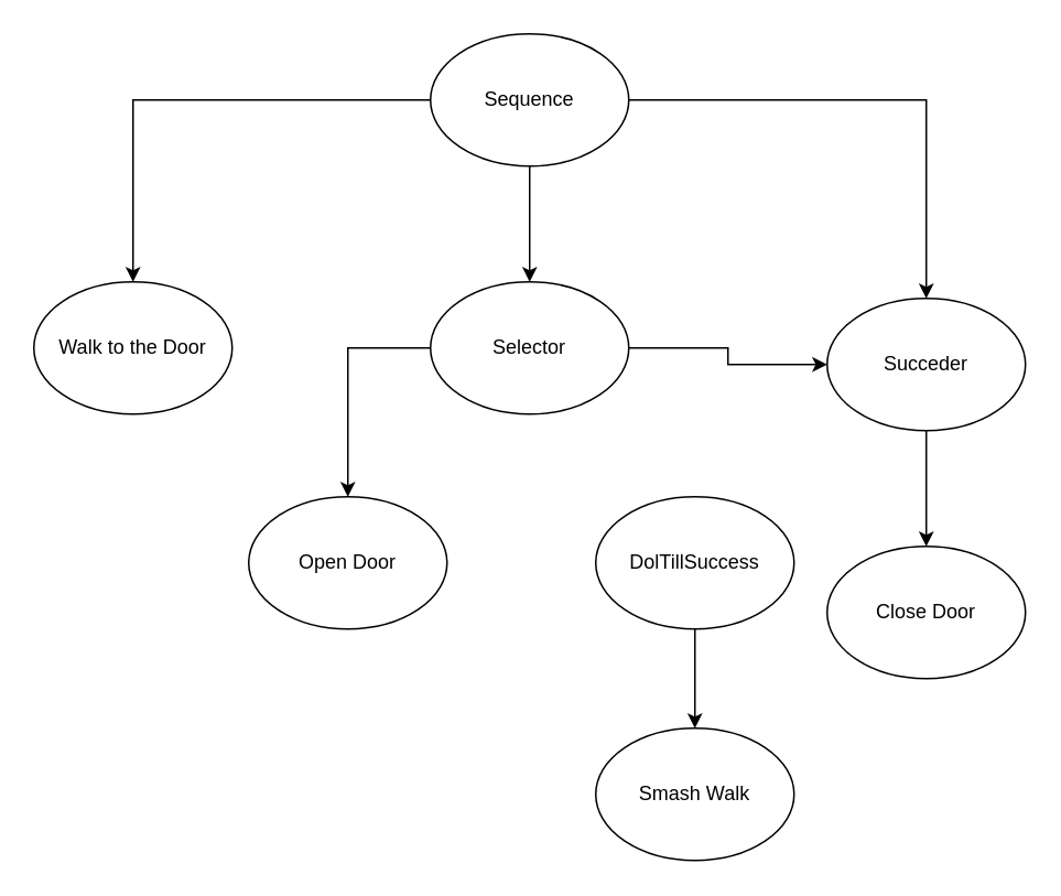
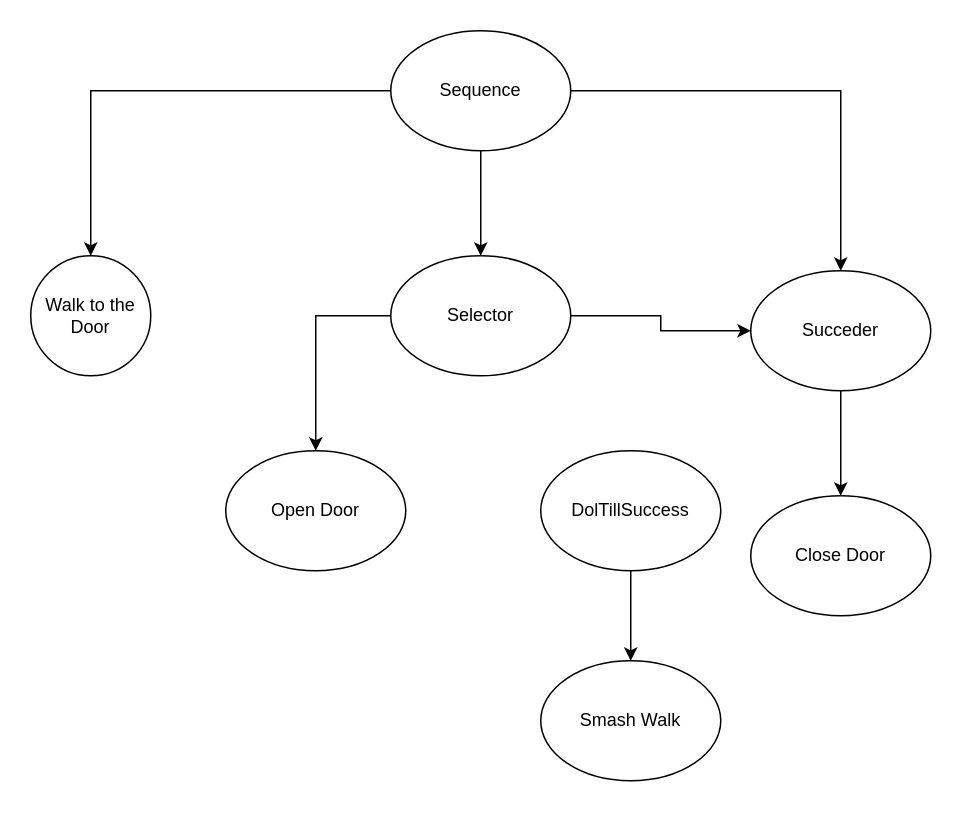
  <mxCell id="0" />
  <mxCell id="1" parent="0" />
  <mxCell id="2" style="edgeStyle=orthogonalEdgeStyle;rounded=0;orthogonalLoop=1;jettySize=auto;html=1;exitX=0;exitY=0.5;exitDx=0;exitDy=0;entryX=0.5;entryY=0;entryDx=0;entryDy=0;" edge="1" parent="1" source="5" target="6"><mxGeometry relative="1" as="geometry" /></mxCell>
  <mxCell id="3" style="edgeStyle=orthogonalEdgeStyle;rounded=0;orthogonalLoop=1;jettySize=auto;html=1;exitX=0.5;exitY=1;exitDx=0;exitDy=0;entryX=0.5;entryY=0;entryDx=0;entryDy=0;" edge="1" parent="1" source="5" target="9"><mxGeometry relative="1" as="geometry" /></mxCell>
  <mxCell id="4" style="edgeStyle=orthogonalEdgeStyle;rounded=0;orthogonalLoop=1;jettySize=auto;html=1;exitX=1;exitY=0.5;exitDx=0;exitDy=0;" edge="1" parent="1" source="5" target="12"><mxGeometry relative="1" as="geometry" /></mxCell>
  <mxCell id="5" value="Sequence" style="ellipse;whiteSpace=wrap;html=1;" vertex="1" parent="1"><mxGeometry x="260" y="20" width="120" height="80" as="geometry" /></mxCell>
- <mxCell id="6" value="Walk to the Door" style="ellipse;whiteSpace=wrap;html=1;" vertex="1" parent="1"><mxGeometry x="20" y="170" width="120" height="80" as="geometry" /></mxCell>
+ <mxCell id="6" value="Walk to the Door" style="ellipse;whiteSpace=wrap;html=1;" vertex="1" parent="1"><mxGeometry x="20" y="170" width="80" height="80" as="geometry" /></mxCell>
  <mxCell id="7" style="edgeStyle=orthogonalEdgeStyle;rounded=0;orthogonalLoop=1;jettySize=auto;html=1;exitX=0;exitY=0.5;exitDx=0;exitDy=0;entryX=0.5;entryY=0;entryDx=0;entryDy=0;" edge="1" parent="1" source="9" target="10"><mxGeometry relative="1" as="geometry" /></mxCell>
  <mxCell id="8" style="edgeStyle=orthogonalEdgeStyle;rounded=0;orthogonalLoop=1;jettySize=auto;html=1;exitX=1;exitY=0.5;exitDx=0;exitDy=0;" edge="1" parent="1" source="9" target="12"><mxGeometry relative="1" as="geometry" /></mxCell>
  <mxCell id="9" value="Selector" style="ellipse;whiteSpace=wrap;html=1;" vertex="1" parent="1"><mxGeometry x="260" y="170" width="120" height="80" as="geometry" /></mxCell>
  <mxCell id="10" value="Open Door" style="ellipse;whiteSpace=wrap;html=1;" vertex="1" parent="1"><mxGeometry x="150" y="300" width="120" height="80" as="geometry" /></mxCell>
  <mxCell id="11" style="edgeStyle=orthogonalEdgeStyle;rounded=0;orthogonalLoop=1;jettySize=auto;html=1;exitX=0.5;exitY=1;exitDx=0;exitDy=0;entryX=0.5;entryY=0;entryDx=0;entryDy=0;" edge="1" parent="1" source="12" target="15"><mxGeometry relative="1" as="geometry" /></mxCell>
  <mxCell id="12" value="Succeder" style="ellipse;whiteSpace=wrap;html=1;" vertex="1" parent="1"><mxGeometry x="500" y="180" width="120" height="80" as="geometry" /></mxCell>
  <mxCell id="13" style="edgeStyle=orthogonalEdgeStyle;rounded=0;orthogonalLoop=1;jettySize=auto;html=1;exitX=0.5;exitY=1;exitDx=0;exitDy=0;entryX=0.5;entryY=0;entryDx=0;entryDy=0;" edge="1" parent="1" source="14" target="16"><mxGeometry relative="1" as="geometry" /></mxCell>
  <mxCell id="14" value="DolTillSuccess" style="ellipse;whiteSpace=wrap;html=1;" vertex="1" parent="1"><mxGeometry x="360" y="300" width="120" height="80" as="geometry" /></mxCell>
  <mxCell id="15" value="Close Door" style="ellipse;whiteSpace=wrap;html=1;" vertex="1" parent="1"><mxGeometry x="500" y="330" width="120" height="80" as="geometry" /></mxCell>
  <mxCell id="16" value="Smash Walk" style="ellipse;whiteSpace=wrap;html=1;" vertex="1" parent="1"><mxGeometry x="360" y="440" width="120" height="80" as="geometry" /></mxCell>
